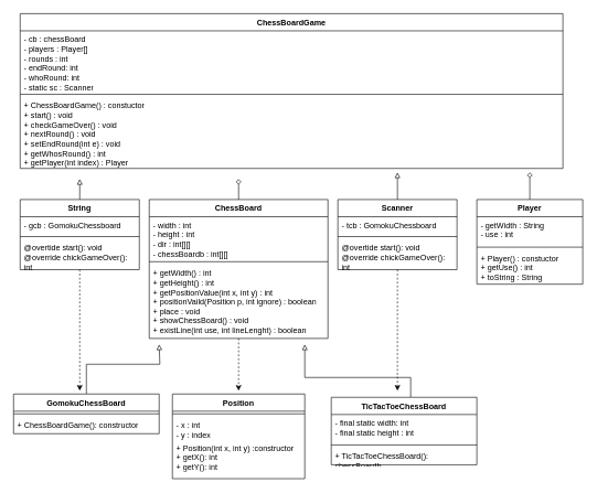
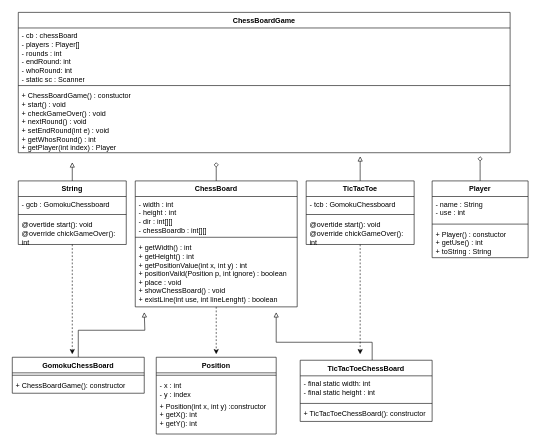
  <mxCell id="0" />
  <mxCell id="1" parent="0" />
  <mxCell id="2" value="Position" style="swimlane;fontStyle=1;align=center;verticalAlign=top;childLayout=stackLayout;horizontal=1;startSize=26;horizontalStack=0;resizeParent=1;resizeParentMax=0;resizeLast=0;collapsible=1;marginBottom=0;whiteSpace=wrap;html=1;" vertex="1" parent="1"><mxGeometry x="260" y="595" width="200" height="128" as="geometry" /></mxCell>
  <mxCell id="3" value="" style="line;strokeWidth=1;fillColor=none;align=left;verticalAlign=middle;spacingTop=-1;spacingLeft=3;spacingRight=3;rotatable=0;labelPosition=right;points=[];portConstraint=eastwest;strokeColor=inherit;" vertex="1" parent="2"><mxGeometry y="26" width="200" height="8" as="geometry" /></mxCell>
  <mxCell id="4" value="- x : int&lt;div&gt;- y : index&lt;/div&gt;" style="text;strokeColor=none;fillColor=none;align=left;verticalAlign=top;spacingLeft=4;spacingRight=4;overflow=hidden;rotatable=0;points=[[0,0.5],[1,0.5]];portConstraint=eastwest;whiteSpace=wrap;html=1;" vertex="1" parent="2"><mxGeometry y="34" width="200" height="34" as="geometry" /></mxCell>
  <mxCell id="5" value="&lt;div&gt;+ Position(int x, int y) :constructor&lt;/div&gt;+ getX(): int&lt;div&gt;+ getY(): int&lt;br&gt;&lt;/div&gt;" style="text;strokeColor=none;fillColor=none;align=left;verticalAlign=top;spacingLeft=4;spacingRight=4;overflow=hidden;rotatable=0;points=[[0,0.5],[1,0.5]];portConstraint=eastwest;whiteSpace=wrap;html=1;" vertex="1" parent="2"><mxGeometry y="68" width="200" height="60" as="geometry" /></mxCell>
  <mxCell id="6" style="edgeStyle=orthogonalEdgeStyle;rounded=0;orthogonalLoop=1;jettySize=auto;html=1;endArrow=block;endFill=0;" edge="1" parent="1" source="7"><mxGeometry relative="1" as="geometry"><mxPoint x="460" y="520" as="targetPoint" /><Array as="points"><mxPoint x="620" y="570" /><mxPoint x="460" y="570" /><mxPoint x="460" y="520" /></Array></mxGeometry></mxCell>
  <mxCell id="7" value="TicTacToeChessBoard" style="swimlane;fontStyle=1;align=center;verticalAlign=top;childLayout=stackLayout;horizontal=1;startSize=26;horizontalStack=0;resizeParent=1;resizeParentMax=0;resizeLast=0;collapsible=1;marginBottom=0;whiteSpace=wrap;html=1;" vertex="1" parent="1"><mxGeometry x="500" y="600" width="220" height="102" as="geometry" /></mxCell>
  <mxCell id="8" value="- final static width: int&lt;div&gt;- final static height : int&lt;/div&gt;" style="text;strokeColor=none;fillColor=none;align=left;verticalAlign=top;spacingLeft=4;spacingRight=4;overflow=hidden;rotatable=0;points=[[0,0.5],[1,0.5]];portConstraint=eastwest;whiteSpace=wrap;html=1;" vertex="1" parent="7"><mxGeometry y="26" width="220" height="42" as="geometry" /></mxCell>
  <mxCell id="9" value="" style="line;strokeWidth=1;fillColor=none;align=left;verticalAlign=middle;spacingTop=-1;spacingLeft=3;spacingRight=3;rotatable=0;labelPosition=right;points=[];portConstraint=eastwest;strokeColor=inherit;" vertex="1" parent="7"><mxGeometry y="68" width="220" height="8" as="geometry" /></mxCell>
- <mxCell id="10" value="+ TicTacToeChessBoard(): chessBoardb" style="text;strokeColor=none;fillColor=none;align=left;verticalAlign=top;spacingLeft=4;spacingRight=4;overflow=hidden;rotatable=0;points=[[0,0.5],[1,0.5]];portConstraint=eastwest;whiteSpace=wrap;html=1;" vertex="1" parent="7"><mxGeometry y="76" width="220" height="26" as="geometry" /></mxCell>
+ <mxCell id="10" value="+ TicTacToeChessBoard(): constructor" style="text;strokeColor=none;fillColor=none;align=left;verticalAlign=top;spacingLeft=4;spacingRight=4;overflow=hidden;rotatable=0;points=[[0,0.5],[1,0.5]];portConstraint=eastwest;whiteSpace=wrap;html=1;" vertex="1" parent="7"><mxGeometry y="76" width="220" height="26" as="geometry" /></mxCell>
  <mxCell id="11" style="edgeStyle=orthogonalEdgeStyle;rounded=0;orthogonalLoop=1;jettySize=auto;html=1;endArrow=block;endFill=0;" edge="1" parent="1" source="12"><mxGeometry relative="1" as="geometry"><mxPoint x="240" y="520" as="targetPoint" /><Array as="points"><mxPoint x="130" y="550" /><mxPoint x="241" y="550" /><mxPoint x="241" y="520" /></Array></mxGeometry></mxCell>
  <mxCell id="12" value="GomokuChessBoard" style="swimlane;fontStyle=1;align=center;verticalAlign=top;childLayout=stackLayout;horizontal=1;startSize=26;horizontalStack=0;resizeParent=1;resizeParentMax=0;resizeLast=0;collapsible=1;marginBottom=0;whiteSpace=wrap;html=1;" vertex="1" parent="1"><mxGeometry x="20" y="595" width="220" height="60" as="geometry" /></mxCell>
  <mxCell id="13" value="" style="line;strokeWidth=1;fillColor=none;align=left;verticalAlign=middle;spacingTop=-1;spacingLeft=3;spacingRight=3;rotatable=0;labelPosition=right;points=[];portConstraint=eastwest;strokeColor=inherit;" vertex="1" parent="12"><mxGeometry y="26" width="220" height="8" as="geometry" /></mxCell>
  <mxCell id="14" value="+ ChessBoardGame(): constructor" style="text;strokeColor=none;fillColor=none;align=left;verticalAlign=top;spacingLeft=4;spacingRight=4;overflow=hidden;rotatable=0;points=[[0,0.5],[1,0.5]];portConstraint=eastwest;whiteSpace=wrap;html=1;" vertex="1" parent="12"><mxGeometry y="34" width="220" height="26" as="geometry" /></mxCell>
  <mxCell id="15" style="edgeStyle=orthogonalEdgeStyle;rounded=0;orthogonalLoop=1;jettySize=auto;html=1;endArrow=block;endFill=0;" edge="1" parent="1" source="17"><mxGeometry relative="1" as="geometry"><mxPoint x="600" y="260" as="targetPoint" /></mxGeometry></mxCell>
  <mxCell id="16" style="edgeStyle=orthogonalEdgeStyle;rounded=0;orthogonalLoop=1;jettySize=auto;html=1;dashed=1;" edge="1" parent="1" source="17"><mxGeometry relative="1" as="geometry"><mxPoint x="600" y="590" as="targetPoint" /></mxGeometry></mxCell>
- <mxCell id="17" value="Scanner" style="swimlane;fontStyle=1;align=center;verticalAlign=top;childLayout=stackLayout;horizontal=1;startSize=26;horizontalStack=0;resizeParent=1;resizeParentMax=0;resizeLast=0;collapsible=1;marginBottom=0;whiteSpace=wrap;html=1;" vertex="1" parent="1"><mxGeometry x="510" y="301" width="180" height="106" as="geometry" /></mxCell>
+ <mxCell id="17" value="TicTacToe" style="swimlane;fontStyle=1;align=center;verticalAlign=top;childLayout=stackLayout;horizontal=1;startSize=26;horizontalStack=0;resizeParent=1;resizeParentMax=0;resizeLast=0;collapsible=1;marginBottom=0;whiteSpace=wrap;html=1;" vertex="1" parent="1"><mxGeometry x="510" y="301" width="180" height="106" as="geometry" /></mxCell>
  <mxCell id="18" value="- tcb : GomokuChessboard" style="text;strokeColor=none;fillColor=none;align=left;verticalAlign=top;spacingLeft=4;spacingRight=4;overflow=hidden;rotatable=0;points=[[0,0.5],[1,0.5]];portConstraint=eastwest;whiteSpace=wrap;html=1;" vertex="1" parent="17"><mxGeometry y="26" width="180" height="26" as="geometry" /></mxCell>
  <mxCell id="19" value="" style="line;strokeWidth=1;fillColor=none;align=left;verticalAlign=middle;spacingTop=-1;spacingLeft=3;spacingRight=3;rotatable=0;labelPosition=right;points=[];portConstraint=eastwest;strokeColor=inherit;" vertex="1" parent="17"><mxGeometry y="52" width="180" height="8" as="geometry" /></mxCell>
  <mxCell id="20" value="@overtide start(): void&lt;div&gt;@override chickGameOver(): int&lt;/div&gt;" style="text;strokeColor=none;fillColor=none;align=left;verticalAlign=top;spacingLeft=4;spacingRight=4;overflow=hidden;rotatable=0;points=[[0,0.5],[1,0.5]];portConstraint=eastwest;whiteSpace=wrap;html=1;" vertex="1" parent="17"><mxGeometry y="60" width="180" height="46" as="geometry" /></mxCell>
  <mxCell id="21" style="edgeStyle=orthogonalEdgeStyle;rounded=0;orthogonalLoop=1;jettySize=auto;html=1;endArrow=block;endFill=0;" edge="1" parent="1" source="23"><mxGeometry relative="1" as="geometry"><mxPoint x="120" y="270" as="targetPoint" /></mxGeometry></mxCell>
  <mxCell id="22" style="edgeStyle=orthogonalEdgeStyle;rounded=0;orthogonalLoop=1;jettySize=auto;html=1;dashed=1;" edge="1" parent="1" source="23"><mxGeometry relative="1" as="geometry"><mxPoint x="120" y="590" as="targetPoint" /></mxGeometry></mxCell>
  <mxCell id="23" value="String&lt;div&gt;&lt;br&gt;&lt;/div&gt;" style="swimlane;fontStyle=1;align=center;verticalAlign=top;childLayout=stackLayout;horizontal=1;startSize=26;horizontalStack=0;resizeParent=1;resizeParentMax=0;resizeLast=0;collapsible=1;marginBottom=0;whiteSpace=wrap;html=1;" vertex="1" parent="1"><mxGeometry x="30" y="301" width="180" height="106" as="geometry" /></mxCell>
  <mxCell id="24" value="- gcb : GomokuChessboard" style="text;strokeColor=none;fillColor=none;align=left;verticalAlign=top;spacingLeft=4;spacingRight=4;overflow=hidden;rotatable=0;points=[[0,0.5],[1,0.5]];portConstraint=eastwest;whiteSpace=wrap;html=1;" vertex="1" parent="23"><mxGeometry y="26" width="180" height="26" as="geometry" /></mxCell>
  <mxCell id="25" value="" style="line;strokeWidth=1;fillColor=none;align=left;verticalAlign=middle;spacingTop=-1;spacingLeft=3;spacingRight=3;rotatable=0;labelPosition=right;points=[];portConstraint=eastwest;strokeColor=inherit;" vertex="1" parent="23"><mxGeometry y="52" width="180" height="8" as="geometry" /></mxCell>
  <mxCell id="26" value="@overtide start(): void&lt;div&gt;@override chickGameOver(): int&lt;/div&gt;" style="text;strokeColor=none;fillColor=none;align=left;verticalAlign=top;spacingLeft=4;spacingRight=4;overflow=hidden;rotatable=0;points=[[0,0.5],[1,0.5]];portConstraint=eastwest;whiteSpace=wrap;html=1;" vertex="1" parent="23"><mxGeometry y="60" width="180" height="46" as="geometry" /></mxCell>
  <mxCell id="27" value="ChessBoardGame" style="swimlane;fontStyle=1;align=center;verticalAlign=top;childLayout=stackLayout;horizontal=1;startSize=26;horizontalStack=0;resizeParent=1;resizeParentMax=0;resizeLast=0;collapsible=1;marginBottom=0;whiteSpace=wrap;html=1;" vertex="1" parent="1"><mxGeometry x="30" y="20" width="820" height="234" as="geometry" /></mxCell>
  <mxCell id="28" value="- cb : chessBoard&lt;div&gt;- players : Player[]&lt;/div&gt;&lt;div&gt;- rounds : int&lt;/div&gt;&lt;div&gt;- endRound: int&lt;/div&gt;&lt;div&gt;- whoRound: int&lt;/div&gt;&lt;div&gt;- static sc : Scanner&lt;/div&gt;" style="text;strokeColor=none;fillColor=none;align=left;verticalAlign=top;spacingLeft=4;spacingRight=4;overflow=hidden;rotatable=0;points=[[0,0.5],[1,0.5]];portConstraint=eastwest;whiteSpace=wrap;html=1;" vertex="1" parent="27"><mxGeometry y="26" width="820" height="92" as="geometry" /></mxCell>
  <mxCell id="29" value="" style="line;strokeWidth=1;fillColor=none;align=left;verticalAlign=middle;spacingTop=-1;spacingLeft=3;spacingRight=3;rotatable=0;labelPosition=right;points=[];portConstraint=eastwest;strokeColor=inherit;" vertex="1" parent="27"><mxGeometry y="118" width="820" height="8" as="geometry" /></mxCell>
  <mxCell id="30" value="+ ChessBoardGame() : constuctor&lt;div&gt;+ start() : void&lt;/div&gt;&lt;div&gt;+ checkGameOver() : void&lt;/div&gt;&lt;div&gt;+ nextRound() : void&lt;/div&gt;&lt;div&gt;+ setEndRound(int e) : void&lt;/div&gt;&lt;div&gt;+ getWhosRound() : int&lt;/div&gt;&lt;div&gt;+ getPlayer(int index) : Player&lt;/div&gt;" style="text;strokeColor=none;fillColor=none;align=left;verticalAlign=top;spacingLeft=4;spacingRight=4;overflow=hidden;rotatable=0;points=[[0,0.5],[1,0.5]];portConstraint=eastwest;whiteSpace=wrap;html=1;" vertex="1" parent="27"><mxGeometry y="126" width="820" height="108" as="geometry" /></mxCell>
  <mxCell id="31" style="edgeStyle=orthogonalEdgeStyle;rounded=0;orthogonalLoop=1;jettySize=auto;html=1;endArrow=diamond;endFill=0;" edge="1" parent="1" source="32"><mxGeometry relative="1" as="geometry"><mxPoint x="800" y="260" as="targetPoint" /></mxGeometry></mxCell>
  <mxCell id="32" value="Player" style="swimlane;fontStyle=1;align=center;verticalAlign=top;childLayout=stackLayout;horizontal=1;startSize=26;horizontalStack=0;resizeParent=1;resizeParentMax=0;resizeLast=0;collapsible=1;marginBottom=0;whiteSpace=wrap;html=1;" vertex="1" parent="1"><mxGeometry x="720" y="301" width="160" height="128" as="geometry" /></mxCell>
- <mxCell id="33" value="- getWidth : String&lt;div&gt;- use : int&lt;/div&gt;" style="text;strokeColor=none;fillColor=none;align=left;verticalAlign=top;spacingLeft=4;spacingRight=4;overflow=hidden;rotatable=0;points=[[0,0.5],[1,0.5]];portConstraint=eastwest;whiteSpace=wrap;html=1;" vertex="1" parent="32"><mxGeometry y="26" width="160" height="42" as="geometry" /></mxCell>
+ <mxCell id="33" value="- name : String&lt;div&gt;- use : int&lt;/div&gt;" style="text;strokeColor=none;fillColor=none;align=left;verticalAlign=top;spacingLeft=4;spacingRight=4;overflow=hidden;rotatable=0;points=[[0,0.5],[1,0.5]];portConstraint=eastwest;whiteSpace=wrap;html=1;" vertex="1" parent="32"><mxGeometry y="26" width="160" height="42" as="geometry" /></mxCell>
  <mxCell id="34" value="" style="line;strokeWidth=1;fillColor=none;align=left;verticalAlign=middle;spacingTop=-1;spacingLeft=3;spacingRight=3;rotatable=0;labelPosition=right;points=[];portConstraint=eastwest;strokeColor=inherit;" vertex="1" parent="32"><mxGeometry y="68" width="160" height="8" as="geometry" /></mxCell>
  <mxCell id="35" value="+ Player() : constuctor&lt;div&gt;+ getUse() : int&lt;/div&gt;&lt;div&gt;+ toString : String&lt;/div&gt;" style="text;strokeColor=none;fillColor=none;align=left;verticalAlign=top;spacingLeft=4;spacingRight=4;overflow=hidden;rotatable=0;points=[[0,0.5],[1,0.5]];portConstraint=eastwest;whiteSpace=wrap;html=1;" vertex="1" parent="32"><mxGeometry y="76" width="160" height="52" as="geometry" /></mxCell>
  <mxCell id="36" style="edgeStyle=orthogonalEdgeStyle;rounded=0;orthogonalLoop=1;jettySize=auto;html=1;endArrow=diamond;endFill=0;" edge="1" parent="1" source="38"><mxGeometry relative="1" as="geometry"><mxPoint x="360" y="270" as="targetPoint" /></mxGeometry></mxCell>
  <mxCell id="37" style="edgeStyle=orthogonalEdgeStyle;rounded=0;orthogonalLoop=1;jettySize=auto;html=1;dashed=1;" edge="1" parent="1" source="38"><mxGeometry relative="1" as="geometry"><mxPoint x="360" y="590" as="targetPoint" /></mxGeometry></mxCell>
  <mxCell id="38" value="ChessBoard" style="swimlane;fontStyle=1;align=center;verticalAlign=top;childLayout=stackLayout;horizontal=1;startSize=26;horizontalStack=0;resizeParent=1;resizeParentMax=0;resizeLast=0;collapsible=1;marginBottom=0;whiteSpace=wrap;html=1;" vertex="1" parent="1"><mxGeometry x="225" y="301" width="270" height="210" as="geometry" /></mxCell>
  <mxCell id="39" value="- width : int&lt;div&gt;- height : int&lt;/div&gt;&lt;div&gt;- dir : int[][]&lt;/div&gt;&lt;div&gt;- chessBoardb : int[][]&lt;/div&gt;" style="text;strokeColor=none;fillColor=none;align=left;verticalAlign=top;spacingLeft=4;spacingRight=4;overflow=hidden;rotatable=0;points=[[0,0.5],[1,0.5]];portConstraint=eastwest;whiteSpace=wrap;html=1;" vertex="1" parent="38"><mxGeometry y="26" width="270" height="64" as="geometry" /></mxCell>
  <mxCell id="40" value="" style="line;strokeWidth=1;fillColor=none;align=left;verticalAlign=middle;spacingTop=-1;spacingLeft=3;spacingRight=3;rotatable=0;labelPosition=right;points=[];portConstraint=eastwest;strokeColor=inherit;" vertex="1" parent="38"><mxGeometry y="90" width="270" height="8" as="geometry" /></mxCell>
  <mxCell id="41" value="+ getWidth() : int&lt;div&gt;+ getHeight() : int&lt;br&gt;&lt;/div&gt;&lt;div&gt;+ getPositionValue(int x, int y) : int&lt;/div&gt;&lt;div&gt;+ positionVaild(Position p, int ignore) : boolean&lt;/div&gt;&lt;div&gt;+ place : void&lt;/div&gt;&lt;div&gt;+ showChessBoard() : void&lt;/div&gt;&lt;div&gt;+ existLine(int use, int lineLenght) : boolean&lt;/div&gt;" style="text;strokeColor=none;fillColor=none;align=left;verticalAlign=top;spacingLeft=4;spacingRight=4;overflow=hidden;rotatable=0;points=[[0,0.5],[1,0.5]];portConstraint=eastwest;whiteSpace=wrap;html=1;" vertex="1" parent="38"><mxGeometry y="98" width="270" height="112" as="geometry" /></mxCell>
